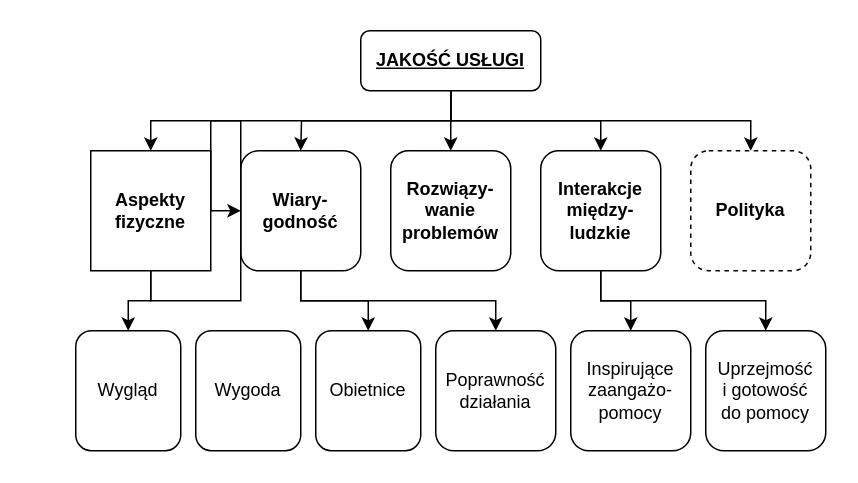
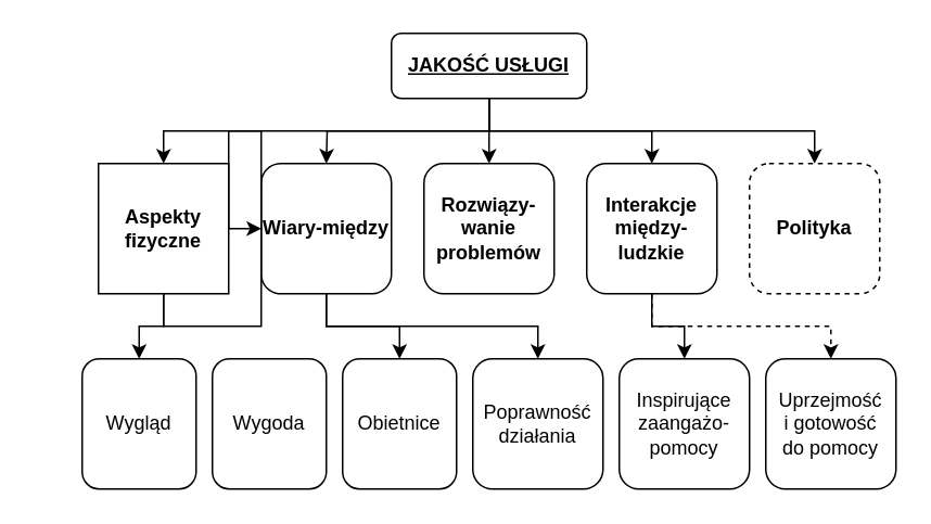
  <mxCell id="0" />
  <mxCell id="1" parent="0" />
  <mxCell id="2" value="" style="edgeStyle=orthogonalEdgeStyle;rounded=0;orthogonalLoop=1;jettySize=auto;html=1;" edge="1" parent="1" source="7" target="11"><mxGeometry relative="1" as="geometry" /></mxCell>
  <mxCell id="3" style="edgeStyle=orthogonalEdgeStyle;rounded=0;orthogonalLoop=1;jettySize=auto;html=1;exitX=0.5;exitY=1;exitDx=0;exitDy=0;" edge="1" parent="1" source="7"><mxGeometry relative="1" as="geometry"><mxPoint x="200" y="100" as="targetPoint" /></mxGeometry></mxCell>
  <mxCell id="4" style="edgeStyle=orthogonalEdgeStyle;rounded=0;orthogonalLoop=1;jettySize=auto;html=1;exitX=0.5;exitY=1;exitDx=0;exitDy=0;entryX=0.5;entryY=0;entryDx=0;entryDy=0;" edge="1" parent="1" source="7" target="9"><mxGeometry relative="1" as="geometry" /></mxCell>
  <mxCell id="5" style="edgeStyle=orthogonalEdgeStyle;rounded=0;orthogonalLoop=1;jettySize=auto;html=1;exitX=0.5;exitY=1;exitDx=0;exitDy=0;" edge="1" parent="1" source="7" target="12"><mxGeometry relative="1" as="geometry" /></mxCell>
  <mxCell id="6" style="edgeStyle=orthogonalEdgeStyle;rounded=0;orthogonalLoop=1;jettySize=auto;html=1;exitX=0.5;exitY=1;exitDx=0;exitDy=0;" edge="1" parent="1" source="7" target="13"><mxGeometry relative="1" as="geometry" /></mxCell>
  <mxCell id="7" value="&lt;u&gt;&lt;b&gt;JAKOŚĆ USŁUGI&lt;/b&gt;&lt;/u&gt;" style="rounded=1;whiteSpace=wrap;html=1;" vertex="1" parent="1"><mxGeometry x="240" y="20" width="120" height="40" as="geometry" /></mxCell>
  <mxCell id="8" value="" style="group" vertex="1" connectable="0" parent="1"><mxGeometry x="60" y="100" width="480" height="80" as="geometry" /></mxCell>
  <mxCell id="9" value="&lt;b style=&quot;&quot;&gt;Aspekty fizyczne&lt;/b&gt;" style="whiteSpace=wrap;html=1;rounded=0;" vertex="1" parent="8"><mxGeometry width="80" height="80" as="geometry" /></mxCell>
- <mxCell id="10" value="&lt;b style=&quot;&quot;&gt;Wiary-godność&lt;/b&gt;" style="rounded=1;whiteSpace=wrap;html=1;" vertex="1" parent="8"><mxGeometry x="100" width="80" height="80" as="geometry" /></mxCell>
+ <mxCell id="10" value="&lt;b style=&quot;&quot;&gt;Wiary-między&lt;/b&gt;" style="rounded=1;whiteSpace=wrap;html=1;" vertex="1" parent="8"><mxGeometry x="100" width="80" height="80" as="geometry" /></mxCell>
  <mxCell id="11" value="&lt;b&gt;Rozwiązy-wanie problemów&lt;/b&gt;" style="rounded=1;whiteSpace=wrap;html=1;" vertex="1" parent="8"><mxGeometry x="200" width="80" height="80" as="geometry" /></mxCell>
  <mxCell id="12" value="&lt;b&gt;Interakcje&lt;br&gt;między-ludzkie&lt;/b&gt;" style="rounded=1;whiteSpace=wrap;html=1;" vertex="1" parent="8"><mxGeometry x="300" width="80" height="80" as="geometry" /></mxCell>
  <mxCell id="13" value="&lt;b style=&quot;&quot;&gt;Polityka&lt;/b&gt;" style="rounded=1;whiteSpace=wrap;html=1;dashed=1;" vertex="1" parent="8"><mxGeometry x="400" width="80" height="80" as="geometry" /></mxCell>
  <mxCell id="14" value="" style="group" vertex="1" connectable="0" parent="1"><mxGeometry x="20" y="220" width="530" height="80" as="geometry" /></mxCell>
  <mxCell id="15" value="Wygląd" style="rounded=1;whiteSpace=wrap;html=1;" vertex="1" parent="14"><mxGeometry x="30" width="70" height="80" as="geometry" /></mxCell>
  <mxCell id="16" value="Wygoda" style="rounded=1;whiteSpace=wrap;html=1;" vertex="1" parent="14"><mxGeometry x="110" width="70" height="80" as="geometry" /></mxCell>
  <mxCell id="17" value="Obietnice" style="rounded=1;whiteSpace=wrap;html=1;" vertex="1" parent="14"><mxGeometry x="190" width="70" height="80" as="geometry" /></mxCell>
  <mxCell id="18" value="Poprawność działania" style="rounded=1;whiteSpace=wrap;html=1;" vertex="1" parent="14"><mxGeometry x="270" width="80" height="80" as="geometry" /></mxCell>
  <mxCell id="19" value="Inspirujące zaangażo-pomocy" style="rounded=1;whiteSpace=wrap;html=1;" vertex="1" parent="14"><mxGeometry x="360" width="80" height="80" as="geometry" /></mxCell>
  <mxCell id="20" value="Uprzejmość &lt;br&gt;i gotowość &lt;br&gt;do pomocy" style="rounded=1;whiteSpace=wrap;html=1;" vertex="1" parent="14"><mxGeometry x="450" width="80" height="80" as="geometry" /></mxCell>
  <mxCell id="21" style="edgeStyle=orthogonalEdgeStyle;rounded=0;orthogonalLoop=1;jettySize=auto;html=1;exitX=0.5;exitY=1;exitDx=0;exitDy=0;entryX=0.5;entryY=0;entryDx=0;entryDy=0;" edge="1" parent="1" source="9" target="15"><mxGeometry relative="1" as="geometry" /></mxCell>
  <mxCell id="22" style="edgeStyle=orthogonalEdgeStyle;rounded=0;orthogonalLoop=1;jettySize=auto;html=1;exitX=0.5;exitY=1;exitDx=0;exitDy=0;" edge="1" parent="1" source="9" target="10"><mxGeometry relative="1" as="geometry" /></mxCell>
  <mxCell id="23" style="edgeStyle=orthogonalEdgeStyle;rounded=0;orthogonalLoop=1;jettySize=auto;html=1;exitX=0.5;exitY=1;exitDx=0;exitDy=0;entryX=0.5;entryY=0;entryDx=0;entryDy=0;" edge="1" parent="1" source="10" target="17"><mxGeometry relative="1" as="geometry" /></mxCell>
  <mxCell id="24" style="edgeStyle=orthogonalEdgeStyle;rounded=0;orthogonalLoop=1;jettySize=auto;html=1;exitX=0.5;exitY=1;exitDx=0;exitDy=0;entryX=0.5;entryY=0;entryDx=0;entryDy=0;" edge="1" parent="1" source="10" target="18"><mxGeometry relative="1" as="geometry" /></mxCell>
  <mxCell id="25" style="edgeStyle=orthogonalEdgeStyle;rounded=0;orthogonalLoop=1;jettySize=auto;html=1;exitX=0.5;exitY=1;exitDx=0;exitDy=0;entryX=0.5;entryY=0;entryDx=0;entryDy=0;" edge="1" parent="1" source="12" target="19"><mxGeometry relative="1" as="geometry" /></mxCell>
- <mxCell id="26" style="edgeStyle=orthogonalEdgeStyle;rounded=0;orthogonalLoop=1;jettySize=auto;html=1;exitX=0.5;exitY=1;exitDx=0;exitDy=0;entryX=0.5;entryY=0;entryDx=0;entryDy=0;" edge="1" parent="1" source="12" target="20"><mxGeometry relative="1" as="geometry" /></mxCell>
+ <mxCell id="26" style="edgeStyle=orthogonalEdgeStyle;rounded=0;orthogonalLoop=1;jettySize=auto;html=1;exitX=0.5;exitY=1;exitDx=0;exitDy=0;entryX=0.5;entryY=0;entryDx=0;entryDy=0;dashed=1;" edge="1" parent="1" source="12" target="20"><mxGeometry relative="1" as="geometry" /></mxCell>
